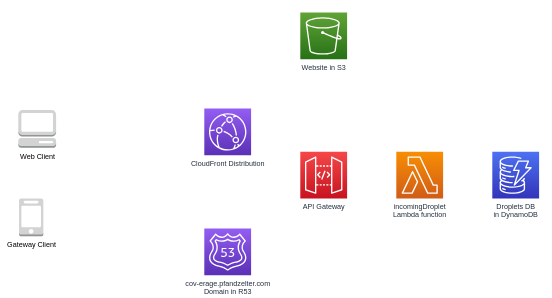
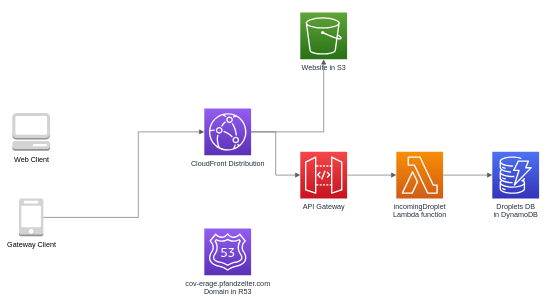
  <mxCell id="0" />
  <mxCell id="1" parent="0" />
  <mxCell id="2" value="API Gateway" style="outlineConnect=0;fontColor=#232F3E;gradientColor=#F54749;gradientDirection=north;fillColor=#C7131F;strokeColor=#ffffff;dashed=0;verticalLabelPosition=bottom;verticalAlign=top;align=center;html=1;fontSize=12;fontStyle=0;aspect=fixed;shape=mxgraph.aws4.resourceIcon;resIcon=mxgraph.aws4.api_gateway;" parent="1" vertex="1"><mxGeometry x="500" y="252" width="78" height="78" as="geometry" /></mxCell>
  <mxCell id="3" value="incomingDroplet&lt;br&gt;Lambda function" style="outlineConnect=0;fontColor=#232F3E;gradientColor=#F78E04;gradientDirection=north;fillColor=#D05C17;strokeColor=#ffffff;dashed=0;verticalLabelPosition=bottom;verticalAlign=top;align=center;html=1;fontSize=12;fontStyle=0;aspect=fixed;shape=mxgraph.aws4.resourceIcon;resIcon=mxgraph.aws4.lambda;" parent="1" vertex="1"><mxGeometry x="660" y="252" width="78" height="78" as="geometry" /></mxCell>
  <mxCell id="4" value="Droplets DB&lt;br&gt;in DynamoDB" style="outlineConnect=0;fontColor=#232F3E;gradientColor=#4D72F3;gradientDirection=north;fillColor=#3334B9;strokeColor=#ffffff;dashed=0;verticalLabelPosition=bottom;verticalAlign=top;align=center;html=1;fontSize=12;fontStyle=0;aspect=fixed;shape=mxgraph.aws4.resourceIcon;resIcon=mxgraph.aws4.dynamodb;" parent="1" vertex="1"><mxGeometry x="820" y="252" width="78" height="78" as="geometry" /></mxCell>
  <mxCell id="5" value="cov-erage.pfandzelter.com&lt;br&gt;Domain in R53" style="outlineConnect=0;fontColor=#232F3E;gradientColor=#945DF2;gradientDirection=north;fillColor=#5A30B5;strokeColor=#ffffff;dashed=0;verticalLabelPosition=bottom;verticalAlign=top;align=center;html=1;fontSize=12;fontStyle=0;aspect=fixed;shape=mxgraph.aws4.resourceIcon;resIcon=mxgraph.aws4.route_53;" parent="1" vertex="1"><mxGeometry x="340" y="380" width="78" height="78" as="geometry" /></mxCell>
  <mxCell id="6" value="Website in S3" style="outlineConnect=0;fontColor=#232F3E;gradientColor=#60A337;gradientDirection=north;fillColor=#277116;strokeColor=#ffffff;dashed=0;verticalLabelPosition=bottom;verticalAlign=top;align=center;html=1;fontSize=12;fontStyle=0;aspect=fixed;shape=mxgraph.aws4.resourceIcon;resIcon=mxgraph.aws4.s3;" parent="1" vertex="1"><mxGeometry x="500" y="20" width="78" height="78" as="geometry" /></mxCell>
  <mxCell id="7" value="CloudFront Distribution" style="outlineConnect=0;fontColor=#232F3E;gradientColor=#945DF2;gradientDirection=north;fillColor=#5A30B5;strokeColor=#ffffff;dashed=0;verticalLabelPosition=bottom;verticalAlign=top;align=center;html=1;fontSize=12;fontStyle=0;aspect=fixed;shape=mxgraph.aws4.resourceIcon;resIcon=mxgraph.aws4.cloudfront;" parent="1" vertex="1"><mxGeometry x="340" y="180" width="78" height="78" as="geometry" /></mxCell>
+ <mxCell id="8" value="" style="edgeStyle=orthogonalEdgeStyle;html=1;endArrow=block;elbow=vertical;startArrow=none;endFill=1;strokeColor=#545B64;rounded=0;" parent="1" source="7" target="2" edge="1"><mxGeometry width="100" relative="1" as="geometry"><mxPoint x="420" y="190" as="sourcePoint" /><mxPoint x="520" y="190" as="targetPoint" /><Array as="points" /></mxGeometry></mxCell>
+ <mxCell id="9" value="" style="edgeStyle=orthogonalEdgeStyle;html=1;endArrow=block;elbow=vertical;startArrow=none;endFill=1;strokeColor=#545B64;rounded=0;" parent="1" source="2" target="3" edge="1"><mxGeometry width="100" relative="1" as="geometry"><mxPoint x="428" y="229" as="sourcePoint" /><mxPoint x="510" y="229" as="targetPoint" /><Array as="points" /></mxGeometry></mxCell>
+ <mxCell id="10" value="" style="edgeStyle=orthogonalEdgeStyle;html=1;endArrow=block;elbow=vertical;startArrow=none;endFill=1;strokeColor=#545B64;rounded=0;" parent="1" source="3" target="4" edge="1"><mxGeometry width="100" relative="1" as="geometry"><mxPoint x="588" y="229" as="sourcePoint" /><mxPoint x="670" y="229" as="targetPoint" /><Array as="points" /></mxGeometry></mxCell>
  <mxCell id="11" value="Gateway Client" style="outlineConnect=0;dashed=0;verticalLabelPosition=bottom;verticalAlign=top;align=center;html=1;shape=mxgraph.aws3.mobile_client;fillColor=#D2D3D3;gradientColor=none;" parent="1" vertex="1"><mxGeometry x="31.25" y="330" width="40.5" height="63" as="geometry" /></mxCell>
- <mxCell id="12" value="Web Client" style="outlineConnect=0;dashed=0;verticalLabelPosition=bottom;verticalAlign=top;align=center;html=1;shape=mxgraph.aws3.management_console;fillColor=#D2D3D3;gradientColor=none;" parent="1" vertex="1"><mxGeometry x="30" y="182.5" width="63" height="63" as="geometry" /></mxCell>
+ <mxCell id="12" value="Web Client" style="outlineConnect=0;dashed=0;verticalLabelPosition=bottom;verticalAlign=top;align=center;html=1;shape=mxgraph.aws3.management_console;fillColor=#D2D3D3;gradientColor=none;" parent="1" vertex="1"><mxGeometry x="20" y="187.5" width="63" height="63" as="geometry" /></mxCell>
+ <mxCell id="13" value="" style="edgeStyle=orthogonalEdgeStyle;html=1;endArrow=block;elbow=vertical;startArrow=none;endFill=1;strokeColor=#545B64;rounded=0;" parent="1" source="7" target="6" edge="1"><mxGeometry width="100" relative="1" as="geometry"><mxPoint x="389" y="390" as="sourcePoint" /><mxPoint x="389" y="268" as="targetPoint" /><Array as="points" /></mxGeometry></mxCell>
+ <mxCell id="14" value="" style="edgeStyle=orthogonalEdgeStyle;html=1;endArrow=block;elbow=vertical;startArrow=none;endFill=1;strokeColor=#545B64;rounded=0;" parent="1" source="11" target="7" edge="1"><mxGeometry width="100" relative="1" as="geometry"><mxPoint x="93" y="229" as="sourcePoint" /><mxPoint x="350" y="229" as="targetPoint" /><Array as="points"><mxPoint x="230" y="362" /><mxPoint x="230" y="219" /></Array></mxGeometry></mxCell>
